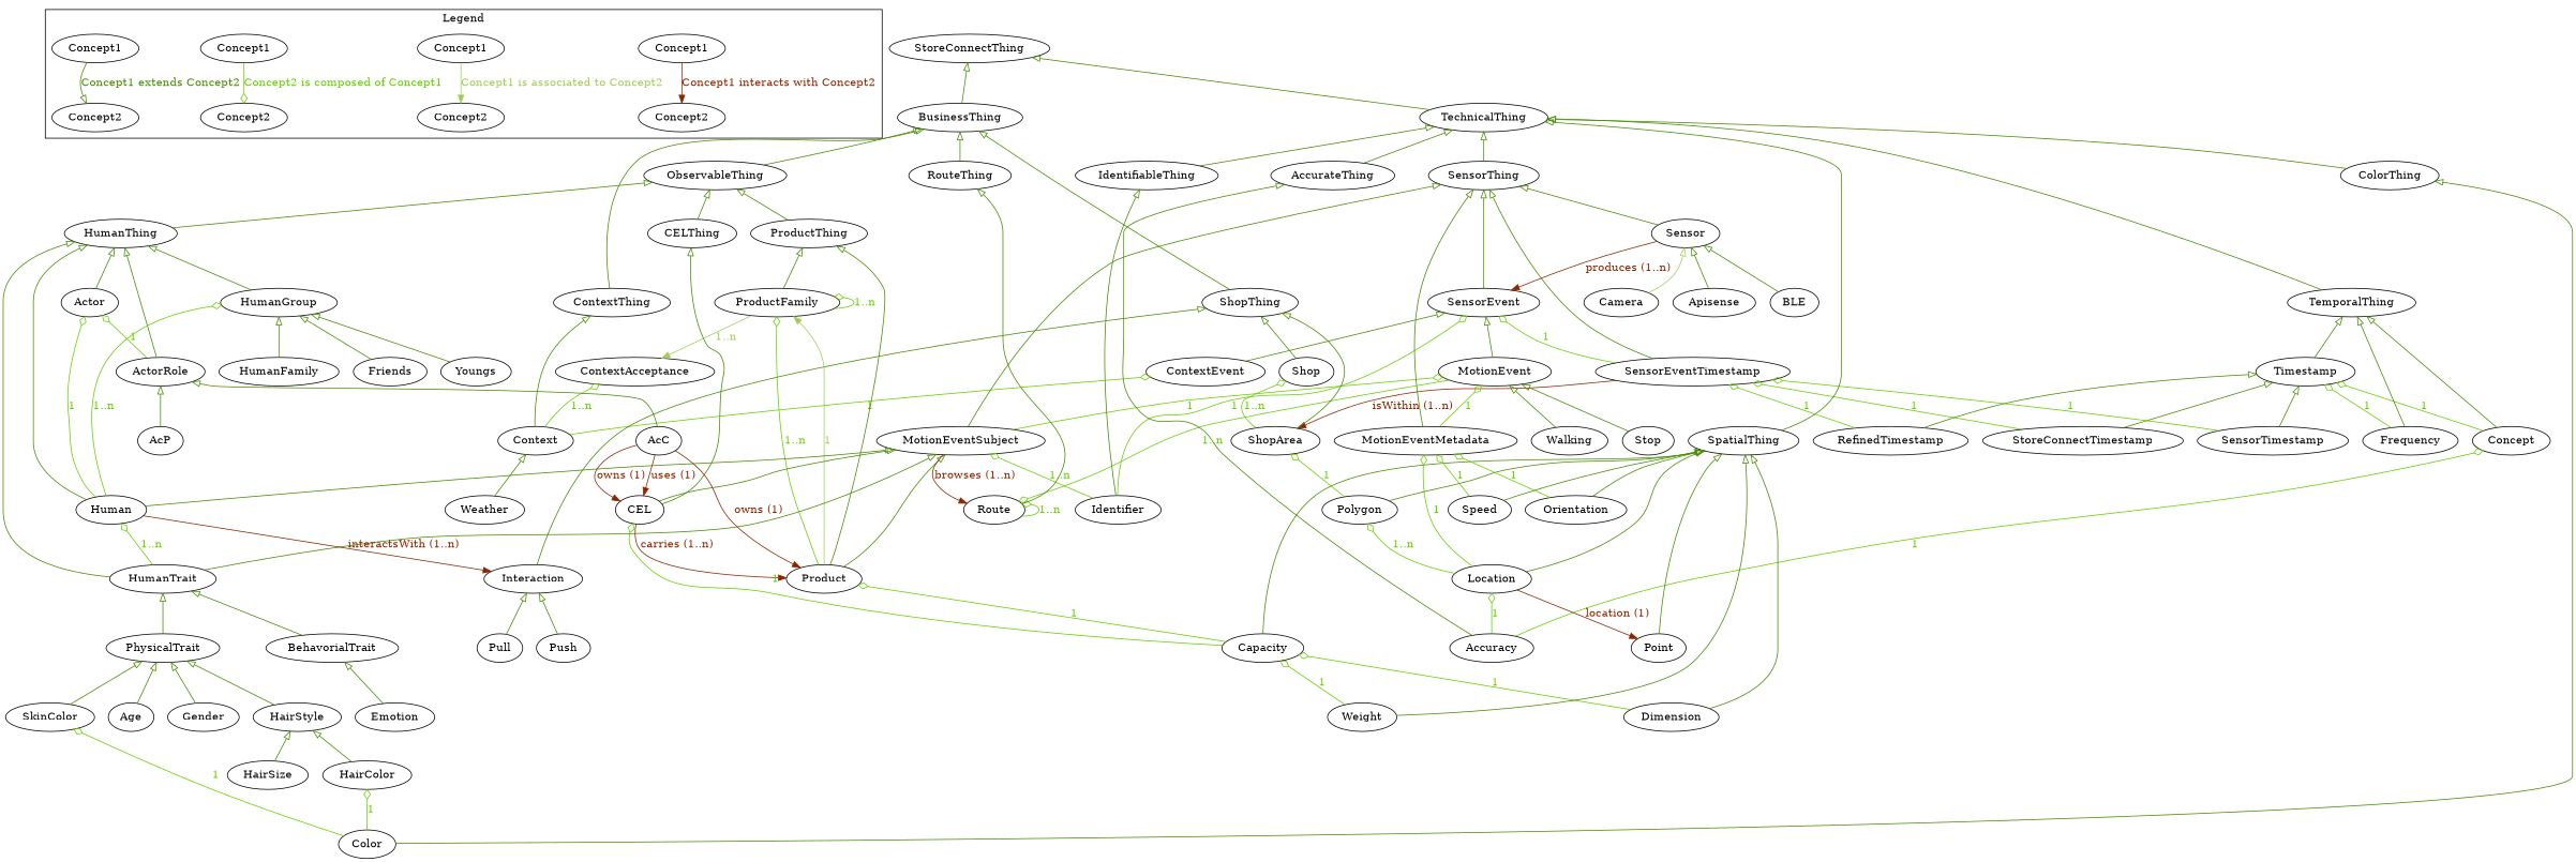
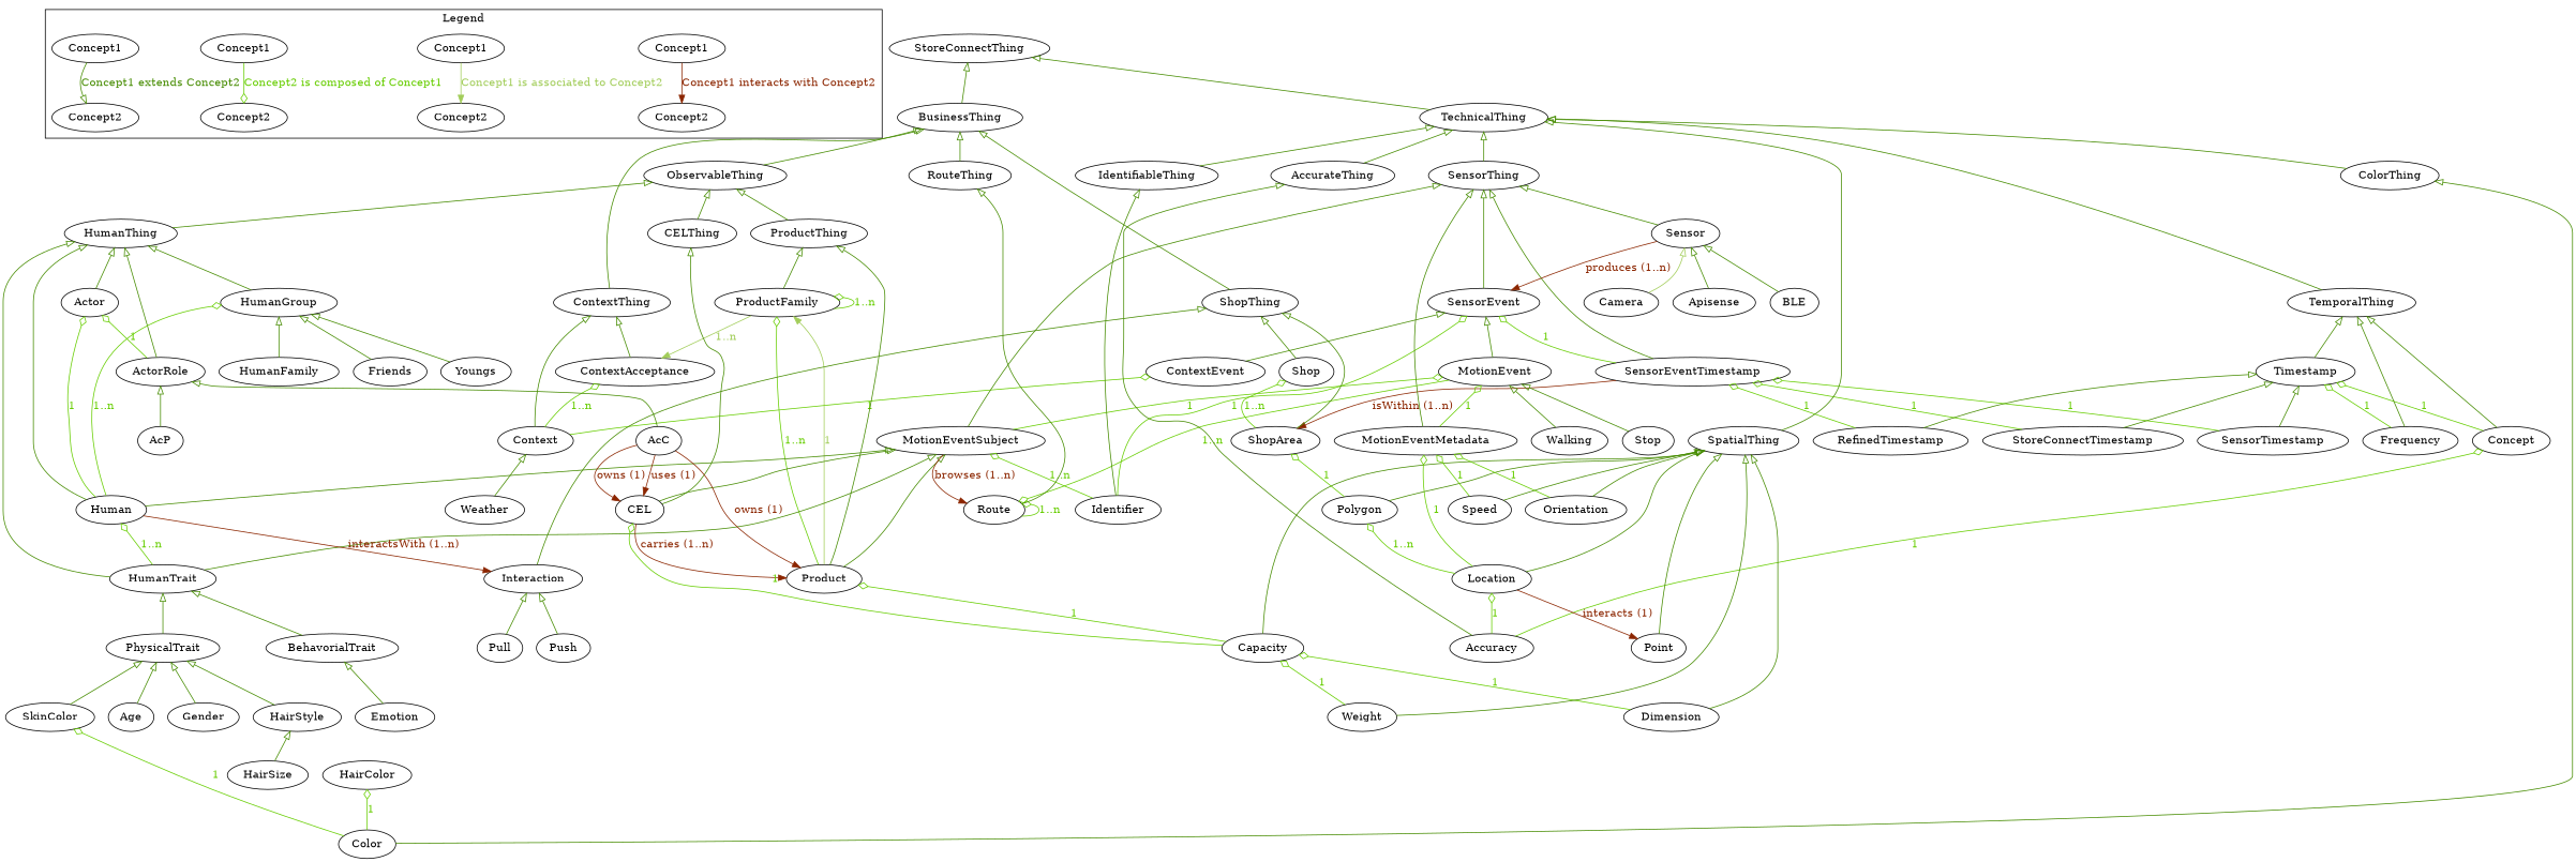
  digraph {
    edge [color=chartreuse4 fontcolor=chartreuse4 arrowtail=onormal dir=back]
    n1 [label=Concept1]
    n2 [label=Concept2]
    n3 [label=Concept1]
    n4 [label=Concept2]
    n5 [label=Concept1]
    n6 [label=Concept2]
    n7 [label=Concept1]
    n8 [label=Concept2]
    ProductFamily
    ContextAcceptance
    Product
    Context
    Capacity
    Weather
    Timestamp
    RefinedTimestamp
    SensorTimestamp
    n18 [label=Concept]
    Frequency
    StoreConnectTimestamp
    Accuracy
    SpatialThing
    Dimension
    Location
    Point
    Speed
    Weight
    Polygon
    Orientation
    MotionEventMetadata
    ShopArea
    SensorEvent
    SensorEventTimestamp
    Identifier
    MotionEvent
    ContextEvent
    MotionEventSubject
    Walking
    Stop
    HumanTrait
    PhysicalTrait
    BehavorialTrait
    SkinColor
    HairStyle
    Age
    Gender
    Emotion
    Color
    HairSize
    HairColor
    TemporalThing
    ObservableThing
    ProductThing
    HumanThing
    CELThing
    HumanGroup
    Human
    ActorRole
    Actor
    CEL
    SensorThing
    Sensor
    Route
    Camera
    Apisense
    BLE
    Friends
    Youngs
    HumanFamily
    Interaction
    AcC
    AcP
    TechnicalThing
    IdentifiableThing
    ColorThing
    AccurateThing
    BusinessThing
    ContextThing
    ShopThing
    RouteThing
    Shop
    Push
    Pull
    StoreConnectThing
    subgraph cluster_1 {
      label=Legend
      n1
      n2
      n3
      n4
      n5
      n6
      n7
      n8
    }
    n1 -> n2 [color=orangered4 fontcolor=orangered4 label="Concept1 interacts with Concept2" arrowtail="" dir=""]
    n3 -> n4 [color=darkolivegreen3 fontcolor=darkolivegreen3 label="Concept1 is associated to Concept2" arrowtail="" dir=""]
    n5 -> n6 [arrowhead=odiamond color=chartreuse3 fontcolor=chartreuse3 label="Concept2 is composed of Concept1" arrowtail="" dir=""]
    n7 -> n8 [arrowhead=onormal label="Concept1 extends Concept2" arrowtail="" dir=""]
    ProductFamily -> ProductFamily [arrowtail=odiamond color=chartreuse3 fontcolor=chartreuse3 label="1..n"]
    ProductFamily -> ContextAcceptance [color=darkolivegreen3 fontcolor=darkolivegreen3 label="1..n" arrowtail="" dir=""]
    ProductFamily -> Product [arrowtail=odiamond color=chartreuse3 fontcolor=chartreuse3 label="1..n"]
    ContextAcceptance -> Context [arrowtail=odiamond color=chartreuse3 fontcolor=chartreuse3 label="1..n"]
    Product -> ProductFamily [color=darkolivegreen3 fontcolor=darkolivegreen3 label=1 arrowtail="" dir=""]
    Product -> Capacity [arrowtail=odiamond color=chartreuse3 fontcolor=chartreuse3 label=1]
    Context -> Weather
    Capacity -> Dimension [arrowtail=odiamond color=chartreuse3 fontcolor=chartreuse3 label=1]
    Capacity -> Weight [arrowtail=odiamond color=chartreuse3 fontcolor=chartreuse3 label=1]
    Timestamp -> RefinedTimestamp
    Timestamp -> SensorTimestamp
    Timestamp -> n18 [arrowtail=odiamond color=chartreuse3 fontcolor=chartreuse3 label=1]
    Timestamp -> Frequency [arrowtail=odiamond color=chartreuse3 fontcolor=chartreuse3 label=1]
    Timestamp -> StoreConnectTimestamp
    n18 -> Accuracy [arrowtail=odiamond color=chartreuse3 fontcolor=chartreuse3 label=1]
    SpatialThing -> Capacity
    SpatialThing -> Dimension
    SpatialThing -> Location
    SpatialThing -> Point
    SpatialThing -> Speed
    SpatialThing -> Weight
    SpatialThing -> Polygon
    SpatialThing -> Orientation
    Location -> Accuracy [arrowtail=odiamond color=chartreuse3 fontcolor=chartreuse3 label=1]
-   Location -> Point [color=orangered4 fontcolor=orangered4 label="location (1)" arrowtail="" dir=""]
+   Location -> Point [color=orangered4 fontcolor=orangered4 label="interacts (1)" arrowtail="" dir=""]
    Polygon -> Location [arrowtail=odiamond color=chartreuse3 fontcolor=chartreuse3 label="1..n"]
    MotionEventMetadata -> Location [arrowtail=odiamond color=chartreuse3 fontcolor=chartreuse3 label=1]
    MotionEventMetadata -> Speed [arrowtail=odiamond color=chartreuse3 fontcolor=chartreuse3 label=1]
    MotionEventMetadata -> Orientation [arrowtail=odiamond color=chartreuse3 fontcolor=chartreuse3 label=1]
    ShopArea -> Polygon [arrowtail=odiamond color=chartreuse3 fontcolor=chartreuse3 label=1]
    SensorEvent -> SensorEventTimestamp [arrowtail=odiamond color=chartreuse3 fontcolor=chartreuse3 label=1]
    SensorEvent -> Identifier [arrowtail=odiamond color=chartreuse3 fontcolor=chartreuse3 label=1]
    SensorEvent -> MotionEvent
    SensorEvent -> ContextEvent
    SensorEventTimestamp -> RefinedTimestamp [arrowtail=odiamond color=chartreuse3 fontcolor=chartreuse3 label=1]
    SensorEventTimestamp -> SensorTimestamp [arrowtail=odiamond color=chartreuse3 fontcolor=chartreuse3 label=1]
    SensorEventTimestamp -> StoreConnectTimestamp [arrowtail=odiamond color=chartreuse3 fontcolor=chartreuse3 label=1]
    SensorEventTimestamp -> ShopArea [color=orangered4 fontcolor=orangered4 label="isWithin (1..n)" arrowtail="" dir=""]
    MotionEvent -> MotionEventMetadata [arrowtail=odiamond color=chartreuse3 fontcolor=chartreuse3 label=1]
    MotionEvent -> MotionEventSubject [arrowtail=odiamond color=chartreuse3 fontcolor=chartreuse3 label=1]
    MotionEvent -> Walking
    MotionEvent -> Stop
    ContextEvent -> Context [arrowtail=odiamond color=chartreuse3 fontcolor=chartreuse3 label=1]
    MotionEventSubject -> Product
    MotionEventSubject -> Identifier [arrowtail=odiamond color=chartreuse3 fontcolor=chartreuse3 label="1..n"]
    MotionEventSubject -> HumanTrait
    MotionEventSubject -> Human
    MotionEventSubject -> CEL
    MotionEventSubject -> Route [color=orangered4 fontcolor=orangered4 label="browses (1..n)" arrowtail="" dir=""]
    HumanTrait -> PhysicalTrait
    HumanTrait -> BehavorialTrait
    PhysicalTrait -> SkinColor
    PhysicalTrait -> HairStyle
    PhysicalTrait -> Age
    PhysicalTrait -> Gender
    BehavorialTrait -> Emotion
    SkinColor -> Color [arrowtail=odiamond color=chartreuse3 fontcolor=chartreuse3 label=1]
    HairStyle -> HairSize
-   HairStyle -> HairColor
    HairColor -> Color [arrowtail=odiamond color=chartreuse3 fontcolor=chartreuse3 label=1]
    TemporalThing -> Timestamp
    TemporalThing -> n18
    TemporalThing -> Frequency
    ObservableThing -> ProductThing
    ObservableThing -> HumanThing
    ObservableThing -> CELThing
    ProductThing -> ProductFamily
    ProductThing -> Product
    HumanThing -> HumanTrait
    HumanThing -> HumanGroup
    HumanThing -> Human
    HumanThing -> ActorRole
    HumanThing -> Actor
    CELThing -> CEL
    HumanGroup -> Human [arrowtail=odiamond color=chartreuse3 fontcolor=chartreuse3 label="1..n"]
    HumanGroup -> Friends
    HumanGroup -> Youngs
    HumanGroup -> HumanFamily
    Human -> HumanTrait [arrowtail=odiamond color=chartreuse3 fontcolor=chartreuse3 label="1..n"]
    Human -> Interaction [color=orangered4 fontcolor=orangered4 label="interactsWith (1..n)" arrowtail="" dir=""]
    ActorRole -> AcC
    ActorRole -> AcP
    Actor -> Human [arrowtail=odiamond color=chartreuse3 fontcolor=chartreuse3 label=1]
    Actor -> ActorRole [arrowtail=odiamond color=chartreuse3 fontcolor=chartreuse3 label=1]
    CEL -> Product [color=orangered4 fontcolor=orangered4 label="carries (1..n)" arrowtail="" dir=""]
    CEL -> Capacity [arrowtail=odiamond color=chartreuse3 fontcolor=chartreuse3 label=1]
    SensorThing -> MotionEventMetadata
    SensorThing -> SensorEvent
    SensorThing -> SensorEventTimestamp
    SensorThing -> MotionEventSubject
    SensorThing -> Sensor
    Sensor -> SensorEvent [color=orangered4 fontcolor=orangered4 label="produces (1..n)" arrowtail="" dir=""]
    Sensor -> Camera [color=darkolivegreen3]
    Sensor -> Apisense
    Sensor -> BLE
    Route -> MotionEvent [arrowtail=odiamond color=chartreuse3 fontcolor=chartreuse3 label="1..n"]
    Route -> Route [arrowtail=odiamond color=chartreuse3 fontcolor=chartreuse3 label="1..n"]
    Interaction -> Push
    Interaction -> Pull
    AcC -> Product [color=orangered4 fontcolor=orangered4 label="owns (1)" arrowtail="" dir=""]
    AcC -> CEL [color=orangered4 fontcolor=orangered4 label="uses (1)" arrowtail="" dir=""]
    AcC -> CEL [color=orangered4 fontcolor=orangered4 label="owns (1)" arrowtail="" dir=""]
    TechnicalThing -> SpatialThing
    TechnicalThing -> TemporalThing
    TechnicalThing -> SensorThing
    TechnicalThing -> IdentifiableThing
    TechnicalThing -> ColorThing
    TechnicalThing -> AccurateThing
    IdentifiableThing -> Identifier
    ColorThing -> Color
    AccurateThing -> Accuracy
    BusinessThing -> ObservableThing
    BusinessThing -> ContextThing
    BusinessThing -> ShopThing
    BusinessThing -> RouteThing
+   ContextThing -> ContextAcceptance
    ContextThing -> Context
    ShopThing -> ShopArea
    ShopThing -> Interaction
    ShopThing -> Shop
    RouteThing -> Route
    Shop -> ShopArea [arrowtail=odiamond color=chartreuse3 fontcolor=chartreuse3 label="1..n"]
    StoreConnectThing -> TechnicalThing
    StoreConnectThing -> BusinessThing
  }
